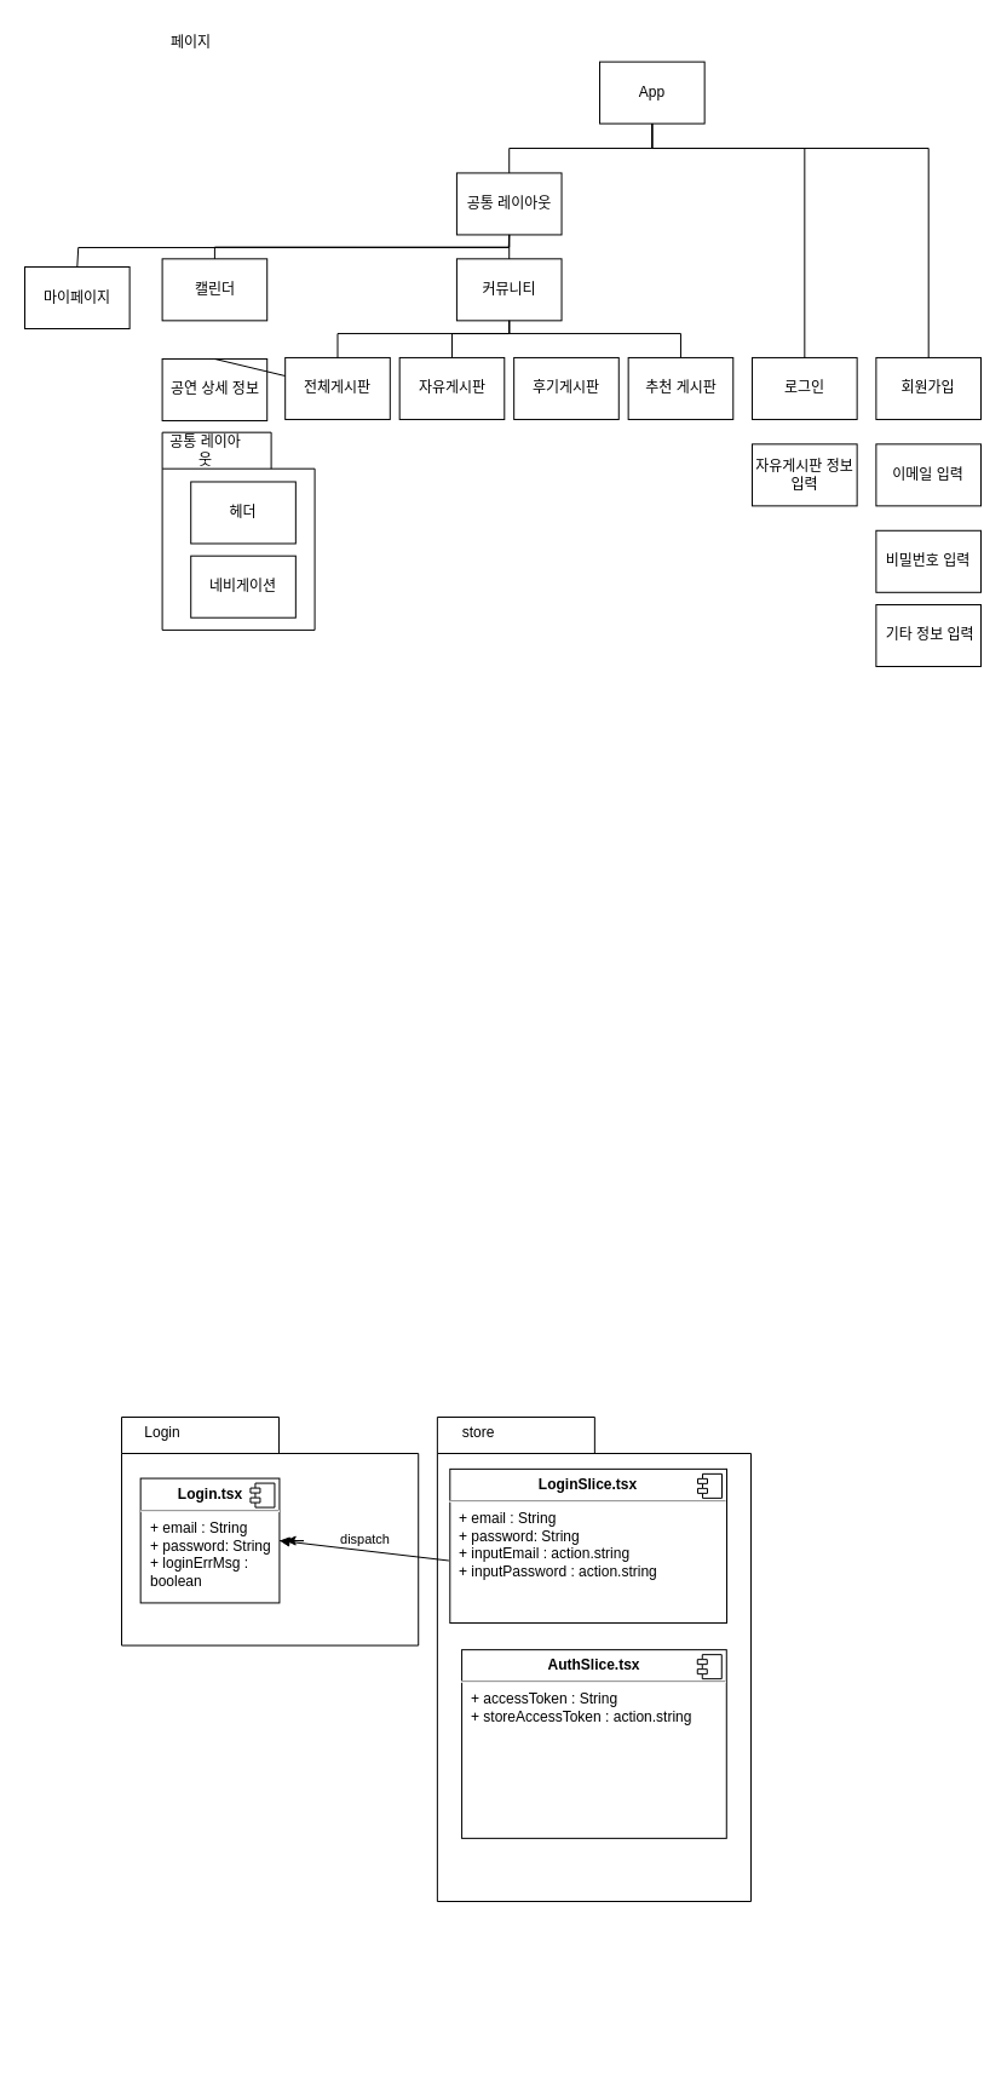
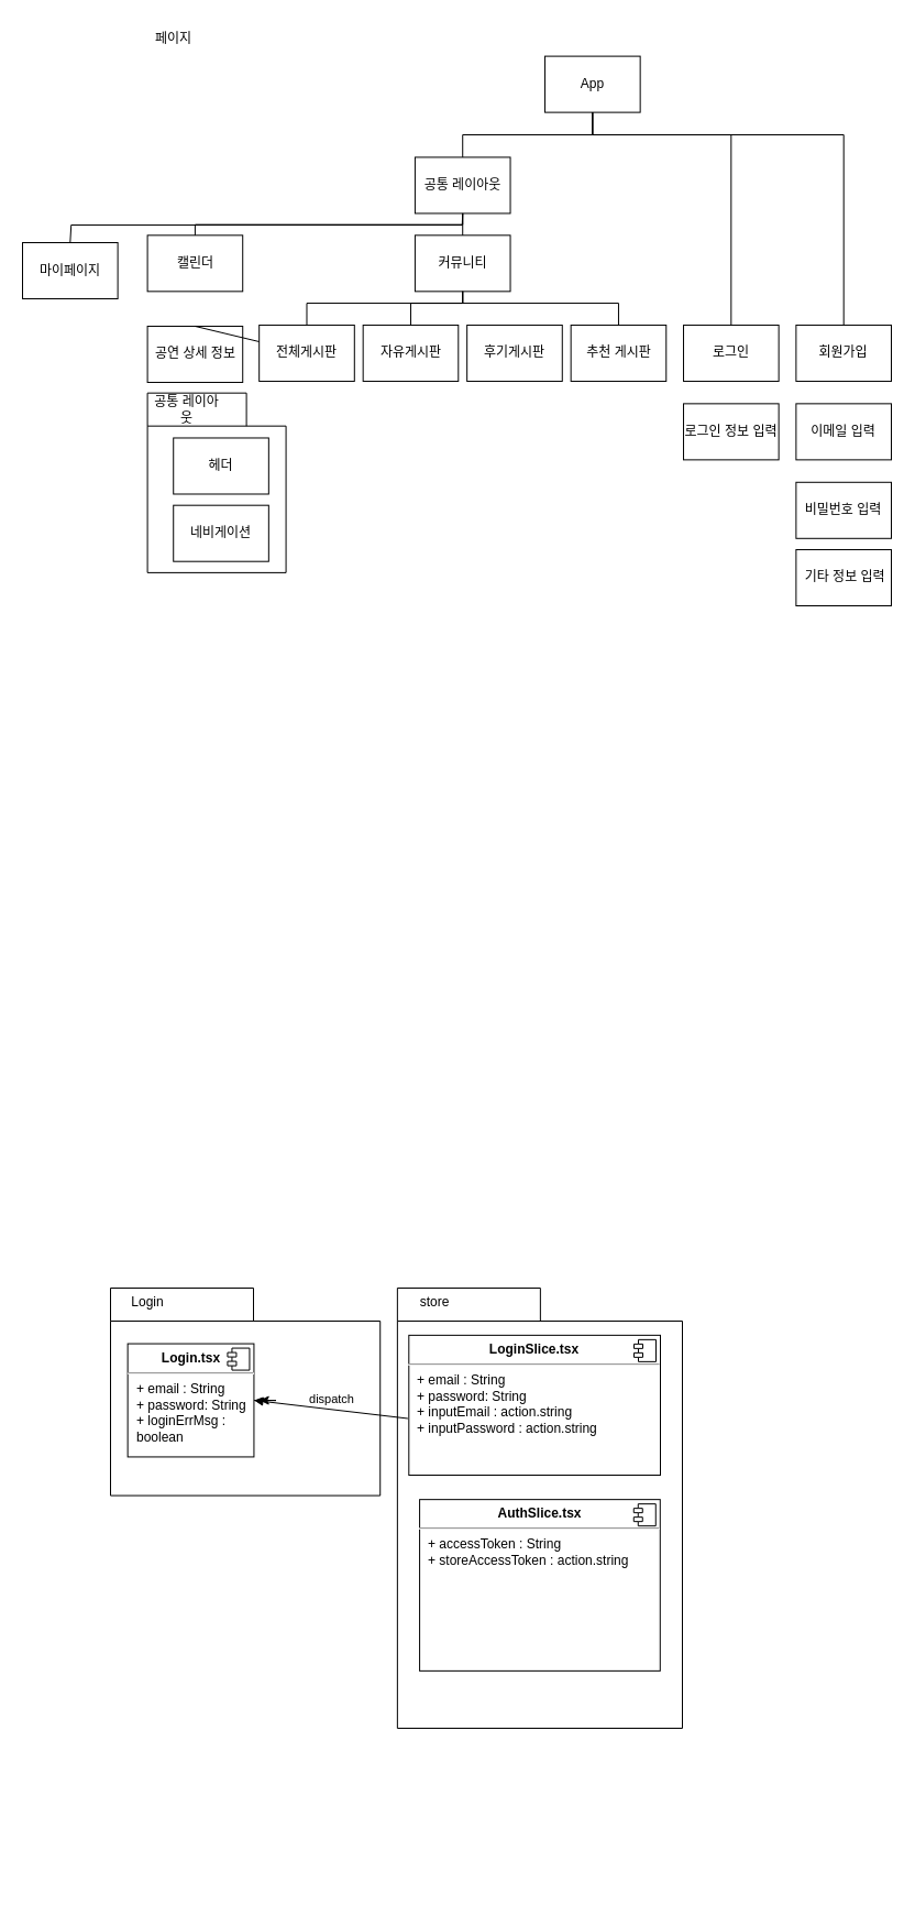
  <mxCell id="0" />
  <mxCell id="1" parent="0" />
  <mxCell id="2" value="" style="group" parent="1" vertex="1" connectable="0"><mxGeometry x="100" y="1170" width="520" height="540" as="geometry" /></mxCell>
  <mxCell id="3" value="" style="shape=folder;fontStyle=1;spacingTop=10;tabWidth=130;tabHeight=30;tabPosition=left;html=1;whiteSpace=wrap;" parent="2" vertex="1"><mxGeometry width="245.217" height="188.571" as="geometry" /></mxCell>
  <mxCell id="4" value="Login" style="text;html=1;strokeColor=none;fillColor=none;align=center;verticalAlign=middle;whiteSpace=wrap;rounded=0;" parent="2" vertex="1"><mxGeometry width="67.826" height="25.714" as="geometry" /></mxCell>
  <mxCell id="5" style="edgeStyle=orthogonalEdgeStyle;rounded=0;orthogonalLoop=1;jettySize=auto;html=1;" parent="2" source="6" edge="1"><mxGeometry relative="1" as="geometry"><mxPoint x="135.652" y="102" as="targetPoint" /></mxGeometry></mxCell>
  <mxCell id="6" value="&lt;p style=&quot;margin:0px;margin-top:6px;text-align:center;&quot;&gt;&lt;b&gt;Login.tsx&lt;/b&gt;&lt;/p&gt;&lt;hr&gt;&lt;p style=&quot;margin:0px;margin-left:8px;&quot;&gt;+ email : String&amp;nbsp;&lt;br&gt;+ password: String&lt;/p&gt;&lt;p style=&quot;margin:0px;margin-left:8px;&quot;&gt;+ loginErrMsg : boolean&lt;/p&gt;" style="align=left;overflow=fill;html=1;dropTarget=0;whiteSpace=wrap;" parent="2" vertex="1"><mxGeometry x="15.652" y="50.571" width="114.783" height="102.857" as="geometry" /></mxCell>
  <mxCell id="7" value="" style="shape=component;jettyWidth=8;jettyHeight=4;" parent="6" vertex="1"><mxGeometry x="1" width="20" height="20" relative="1" as="geometry"><mxPoint x="-24" y="4" as="offset" /></mxGeometry></mxCell>
  <mxCell id="8" value="" style="shape=folder;fontStyle=1;spacingTop=10;tabWidth=130;tabHeight=30;tabPosition=left;html=1;whiteSpace=wrap;" parent="2" vertex="1"><mxGeometry x="260.87" width="259.13" height="400" as="geometry" /></mxCell>
  <mxCell id="9" value="store&lt;br&gt;" style="text;html=1;strokeColor=none;fillColor=none;align=center;verticalAlign=middle;whiteSpace=wrap;rounded=0;" parent="2" vertex="1"><mxGeometry x="260.87" width="67.826" height="25.714" as="geometry" /></mxCell>
  <mxCell id="10" value="&lt;p style=&quot;margin:0px;margin-top:6px;text-align:center;&quot;&gt;&lt;b&gt;LoginSlice.tsx&lt;/b&gt;&lt;/p&gt;&lt;hr&gt;&lt;p style=&quot;margin:0px;margin-left:8px;&quot;&gt;+ email : String&amp;nbsp;&lt;br&gt;+ password: String&lt;/p&gt;&lt;p style=&quot;margin:0px;margin-left:8px;&quot;&gt;+ inputEmail : action.string&lt;/p&gt;&lt;p style=&quot;margin:0px;margin-left:8px;&quot;&gt;+ inputPassword : action.string&lt;/p&gt;" style="align=left;overflow=fill;html=1;dropTarget=0;whiteSpace=wrap;" parent="2" vertex="1"><mxGeometry x="271.3" y="42.86" width="228.7" height="127.14" as="geometry" /></mxCell>
  <mxCell id="11" value="" style="shape=component;jettyWidth=8;jettyHeight=4;" parent="10" vertex="1"><mxGeometry x="1" width="20" height="20" relative="1" as="geometry"><mxPoint x="-24" y="4" as="offset" /></mxGeometry></mxCell>
  <mxCell id="12" value="&lt;p style=&quot;margin:0px;margin-top:6px;text-align:center;&quot;&gt;&lt;b&gt;AuthSlice.tsx&lt;/b&gt;&lt;/p&gt;&lt;hr&gt;&lt;p style=&quot;margin:0px;margin-left:8px;&quot;&gt;+ accessToken : String&lt;/p&gt;&lt;p style=&quot;margin:0px;margin-left:8px;&quot;&gt;&lt;span style=&quot;background-color: initial;&quot;&gt;+ storeAccessToken : action.string&lt;/span&gt;&lt;br&gt;&lt;/p&gt;" style="align=left;overflow=fill;html=1;dropTarget=0;whiteSpace=wrap;" parent="2" vertex="1"><mxGeometry x="281.08" y="192.15" width="218.7" height="155.71" as="geometry" /></mxCell>
  <mxCell id="13" value="" style="shape=component;jettyWidth=8;jettyHeight=4;" parent="12" vertex="1"><mxGeometry x="1" width="20" height="20" relative="1" as="geometry"><mxPoint x="-24" y="4" as="offset" /></mxGeometry></mxCell>
  <mxCell id="14" value="dispatch" style="html=1;verticalAlign=bottom;endArrow=block;curved=0;rounded=0;entryX=1;entryY=0.5;entryDx=0;entryDy=0;exitX=-0.004;exitY=0.595;exitDx=0;exitDy=0;exitPerimeter=0;" parent="2" source="10" target="6" edge="1"><mxGeometry width="80" relative="1" as="geometry"><mxPoint x="172.174" y="308.571" as="sourcePoint" /><mxPoint x="213.913" y="308.571" as="targetPoint" /></mxGeometry></mxCell>
  <mxCell id="15" value="" style="group" vertex="1" connectable="0" parent="1"><mxGeometry x="20" y="20" width="790" height="530" as="geometry" /></mxCell>
  <mxCell id="16" value="마이페이지" style="html=1;whiteSpace=wrap;" vertex="1" parent="15"><mxGeometry y="200.0" width="86.617" height="51.011" as="geometry" /></mxCell>
  <mxCell id="17" value="" style="shape=folder;fontStyle=1;spacingTop=10;tabWidth=90;tabHeight=30;tabPosition=left;html=1;whiteSpace=wrap;" parent="15" vertex="1"><mxGeometry x="113.6" y="336.67" width="125.988" height="163.234" as="geometry" /></mxCell>
  <mxCell id="18" value="App" style="html=1;whiteSpace=wrap;" parent="15" vertex="1"><mxGeometry x="475.029" y="30.606" width="86.617" height="51.011" as="geometry" /></mxCell>
  <mxCell id="19" value="공통 레이아웃" style="html=1;whiteSpace=wrap;" parent="15" vertex="1"><mxGeometry x="356.915" y="122.425" width="86.617" height="51.011" as="geometry" /></mxCell>
  <mxCell id="20" value="캘린더" style="html=1;whiteSpace=wrap;" parent="15" vertex="1"><mxGeometry x="113.6" y="193.33" width="86.617" height="51.011" as="geometry" /></mxCell>
  <mxCell id="21" value="커뮤니티" style="html=1;whiteSpace=wrap;" parent="15" vertex="1"><mxGeometry x="356.915" y="193.33" width="86.617" height="51.011" as="geometry" /></mxCell>
  <mxCell id="22" value="헤더" style="html=1;whiteSpace=wrap;" parent="15" vertex="1"><mxGeometry x="137.223" y="377.478" width="86.617" height="51.011" as="geometry" /></mxCell>
  <mxCell id="23" value="네비게이션" style="html=1;whiteSpace=wrap;" parent="15" vertex="1"><mxGeometry x="137.223" y="438.691" width="86.617" height="51.011" as="geometry" /></mxCell>
  <mxCell id="24" value="로그인" style="html=1;whiteSpace=wrap;" parent="15" vertex="1"><mxGeometry x="601.018" y="274.947" width="86.617" height="51.011" as="geometry" /></mxCell>
  <mxCell id="25" value="회원가입" style="html=1;whiteSpace=wrap;" parent="15" vertex="1"><mxGeometry x="703.383" y="274.947" width="86.617" height="51.011" as="geometry" /></mxCell>
  <mxCell id="26" value="자유게시판" style="html=1;whiteSpace=wrap;" parent="15" vertex="1"><mxGeometry x="309.67" y="274.947" width="86.617" height="51.011" as="geometry" /></mxCell>
  <mxCell id="27" value="전체게시판" style="html=1;whiteSpace=wrap;" parent="15" vertex="1"><mxGeometry x="215.178" y="274.947" width="86.617" height="51.011" as="geometry" /></mxCell>
  <mxCell id="28" value="후기게시판" style="html=1;whiteSpace=wrap;" parent="15" vertex="1"><mxGeometry x="404.161" y="274.947" width="86.617" height="51.011" as="geometry" /></mxCell>
  <mxCell id="29" value="추천 게시판" style="html=1;whiteSpace=wrap;" parent="15" vertex="1"><mxGeometry x="498.652" y="274.947" width="86.617" height="51.011" as="geometry" /></mxCell>
  <mxCell id="30" value="공연 상세 정보" style="html=1;whiteSpace=wrap;" parent="15" vertex="1"><mxGeometry x="113.6" y="275.967" width="86.617" height="51.011" as="geometry" /></mxCell>
  <mxCell id="31" value="이메일 입력" style="html=1;whiteSpace=wrap;" parent="15" vertex="1"><mxGeometry x="703.383" y="346.362" width="86.617" height="51.011" as="geometry" /></mxCell>
  <mxCell id="32" value="비밀번호 입력" style="html=1;whiteSpace=wrap;" parent="15" vertex="1"><mxGeometry x="703.383" y="417.777" width="86.617" height="51.011" as="geometry" /></mxCell>
  <mxCell id="33" value="&amp;nbsp;기타 정보 입력" style="html=1;whiteSpace=wrap;" parent="15" vertex="1"><mxGeometry x="703.383" y="478.989" width="86.617" height="51.011" as="geometry" /></mxCell>
- <mxCell id="34" value="자유게시판 정보 입력" style="html=1;whiteSpace=wrap;" parent="15" vertex="1"><mxGeometry x="601.018" y="346.362" width="86.617" height="51.011" as="geometry" /></mxCell>
+ <mxCell id="34" value="로그인 정보 입력" style="html=1;whiteSpace=wrap;" parent="15" vertex="1"><mxGeometry x="601.018" y="346.362" width="86.617" height="51.011" as="geometry" /></mxCell>
  <mxCell id="35" value="공통 레이아웃" style="text;html=1;strokeColor=none;fillColor=none;align=center;verticalAlign=middle;whiteSpace=wrap;rounded=0;" parent="15" vertex="1"><mxGeometry x="113.6" y="336.67" width="70.868" height="30.606" as="geometry" /></mxCell>
  <mxCell id="36" value="" style="endArrow=none;html=1;rounded=0;entryX=0.5;entryY=1;entryDx=0;entryDy=0;exitX=0.5;exitY=0;exitDx=0;exitDy=0;" edge="1" parent="15" source="16" target="19"><mxGeometry width="50" height="50" relative="1" as="geometry"><mxPoint x="52.898" y="200" as="sourcePoint" /><mxPoint x="287.955" y="173.33" as="targetPoint" /><Array as="points"><mxPoint x="44.228" y="183.968" /><mxPoint x="399.769" y="184" /></Array></mxGeometry></mxCell>
  <mxCell id="37" value="" style="endArrow=none;html=1;rounded=0;entryX=0.5;entryY=1;entryDx=0;entryDy=0;exitX=0.5;exitY=0;exitDx=0;exitDy=0;" parent="15" source="19" target="18" edge="1"><mxGeometry width="50" height="50" relative="1" as="geometry"><mxPoint x="293.921" y="163.234" as="sourcePoint" /><mxPoint x="333.292" y="112.223" as="targetPoint" /><Array as="points"><mxPoint x="400.224" y="102.021" /><mxPoint x="518.338" y="102.021" /></Array></mxGeometry></mxCell>
  <mxCell id="38" value="" style="endArrow=none;html=1;rounded=0;entryX=0.5;entryY=1;entryDx=0;entryDy=0;exitX=0.5;exitY=0;exitDx=0;exitDy=0;" parent="15" source="21" target="19" edge="1"><mxGeometry width="50" height="50" relative="1" as="geometry"><mxPoint x="467.155" y="336.67" as="sourcePoint" /><mxPoint x="506.526" y="285.659" as="targetPoint" /></mxGeometry></mxCell>
  <mxCell id="39" value="" style="endArrow=none;html=1;rounded=0;entryX=0.5;entryY=0;entryDx=0;entryDy=0;exitX=0.5;exitY=1;exitDx=0;exitDy=0;" parent="15" source="21" target="26" edge="1"><mxGeometry width="50" height="50" relative="1" as="geometry"><mxPoint x="419.909" y="336.67" as="sourcePoint" /><mxPoint x="506.526" y="285.659" as="targetPoint" /><Array as="points"><mxPoint x="400.224" y="255.053" /><mxPoint x="352.978" y="255.053" /></Array></mxGeometry></mxCell>
  <mxCell id="40" value="" style="endArrow=none;html=1;rounded=0;exitX=0.5;exitY=0;exitDx=0;exitDy=0;entryX=0.5;entryY=1;entryDx=0;entryDy=0;" parent="15" source="29" target="21" edge="1"><mxGeometry width="50" height="50" relative="1" as="geometry"><mxPoint x="467.155" y="285.659" as="sourcePoint" /><mxPoint x="506.526" y="234.649" as="targetPoint" /><Array as="points"><mxPoint x="541.961" y="255.053" /><mxPoint x="400.224" y="255.053" /></Array></mxGeometry></mxCell>
  <mxCell id="41" value="" style="endArrow=none;html=1;rounded=0;exitX=0.5;exitY=0;exitDx=0;exitDy=0;entryX=0.5;entryY=1;entryDx=0;entryDy=0;" parent="15" source="27" target="21" edge="1"><mxGeometry width="50" height="50" relative="1" as="geometry"><mxPoint x="356.915" y="285.659" as="sourcePoint" /><mxPoint x="396.287" y="244.851" as="targetPoint" /><Array as="points"><mxPoint x="258.487" y="255.053" /><mxPoint x="400.224" y="255.053" /></Array></mxGeometry></mxCell>
  <mxCell id="42" value="" style="endArrow=none;html=1;rounded=0;entryX=0.5;entryY=1;entryDx=0;entryDy=0;exitX=0.5;exitY=0;exitDx=0;exitDy=0;" parent="15" source="20" target="19" edge="1"><mxGeometry width="50" height="50" relative="1" as="geometry"><mxPoint x="356.915" y="316.266" as="sourcePoint" /><mxPoint x="396.287" y="265.255" as="targetPoint" /><Array as="points"><mxPoint x="156.909" y="183.638" /><mxPoint x="400.224" y="183.638" /></Array></mxGeometry></mxCell>
  <mxCell id="43" value="" style="endArrow=none;html=1;rounded=0;exitX=0.5;exitY=0;exitDx=0;exitDy=0;" parent="15" source="30" target="27" edge="1"><mxGeometry width="50" height="50" relative="1" as="geometry"><mxPoint x="372.664" y="265.255" as="sourcePoint" /><mxPoint x="412.035" y="214.244" as="targetPoint" /></mxGeometry></mxCell>
  <mxCell id="44" value="" style="endArrow=none;html=1;rounded=0;entryX=0.5;entryY=0;entryDx=0;entryDy=0;exitX=0.5;exitY=1;exitDx=0;exitDy=0;" parent="15" source="18" target="24" edge="1"><mxGeometry width="50" height="50" relative="1" as="geometry"><mxPoint x="522.275" y="81.617" as="sourcePoint" /><mxPoint x="624.64" y="102.021" as="targetPoint" /><Array as="points"><mxPoint x="518.338" y="102.021" /><mxPoint x="644.326" y="102.021" /></Array></mxGeometry></mxCell>
  <mxCell id="45" value="" style="endArrow=none;html=1;rounded=0;entryX=0.5;entryY=0;entryDx=0;entryDy=0;exitX=0.5;exitY=1;exitDx=0;exitDy=0;" parent="15" source="18" target="25" edge="1"><mxGeometry width="50" height="50" relative="1" as="geometry"><mxPoint x="624.64" y="81.107" as="sourcePoint" /><mxPoint x="750.629" y="274.947" as="targetPoint" /><Array as="points"><mxPoint x="518.338" y="102.021" /><mxPoint x="746.692" y="102.021" /></Array></mxGeometry></mxCell>
  <mxCell id="46" value="페이지" style="text;html=1;strokeColor=none;fillColor=none;align=center;verticalAlign=middle;whiteSpace=wrap;rounded=0;" parent="15" vertex="1"><mxGeometry x="113.6" width="47.246" height="30.606" as="geometry" /></mxCell>
